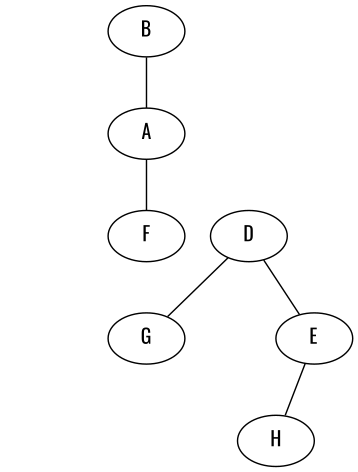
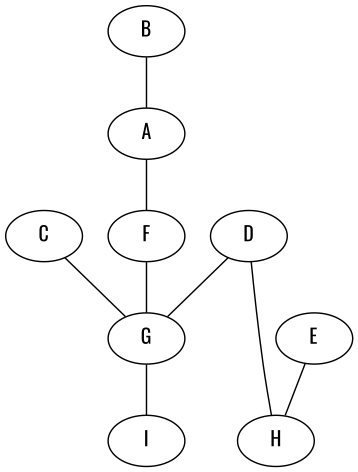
  strict graph {
    fontname=Oswald
    node [fontname=Oswald type=Chamber]
    edge [fontname=Oswald length=50 material=verge]
    A [type=Cabinet]
    F
    G
    B [type=Pot]
+   C [type=Pot]
+   I
    D [type=Pot]
    H
    E [type=Pot]
    A -- F
+   F -- G [length=100]
+   G -- I [length=40 material=road]
    B -- A [length=20]
+   C -- G [material=road]
    D -- G [length=100 material=road]
-   D -- E [length=100 material=road]
+   D -- H [length=100 material=road]
    E -- H
  }
